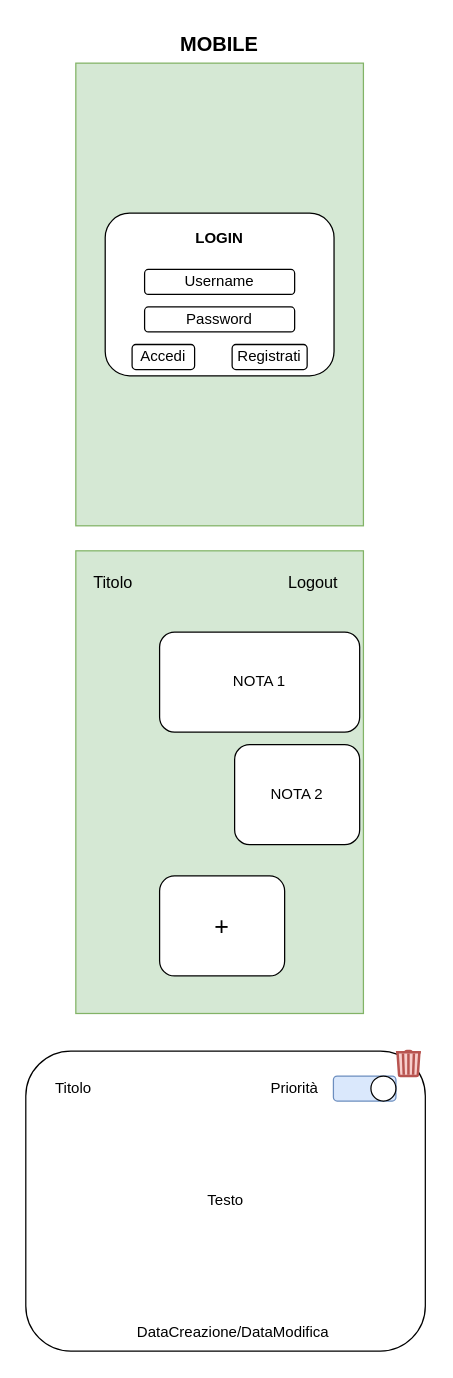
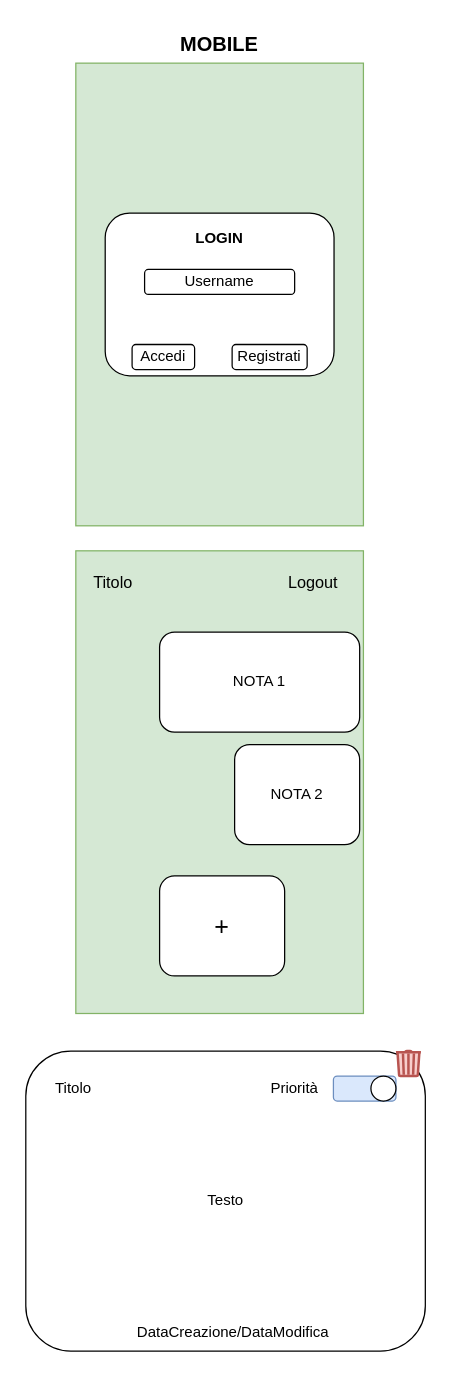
  <mxCell id="0" />
  <mxCell id="1" parent="0" />
  <mxCell id="2" value="" style="rounded=0;whiteSpace=wrap;html=1;fillColor=#d5e8d4;strokeColor=#82b366;" vertex="1" parent="1"><mxGeometry x="60" y="50" width="230" height="370" as="geometry" /></mxCell>
  <mxCell id="3" value="" style="rounded=1;whiteSpace=wrap;html=1;" vertex="1" parent="1"><mxGeometry x="83.5" y="170" width="183" height="130" as="geometry" /></mxCell>
  <mxCell id="4" value="&lt;b&gt;LOGIN&lt;/b&gt;" style="text;html=1;strokeColor=none;fillColor=none;align=center;verticalAlign=middle;whiteSpace=wrap;rounded=0;" vertex="1" parent="1"><mxGeometry x="145" y="175" width="60" height="30" as="geometry" /></mxCell>
  <mxCell id="5" value="Username" style="rounded=1;whiteSpace=wrap;html=1;" vertex="1" parent="1"><mxGeometry x="115" y="215" width="120" height="20" as="geometry" /></mxCell>
- <mxCell id="6" value="Password" style="rounded=1;whiteSpace=wrap;html=1;" vertex="1" parent="1"><mxGeometry x="115" y="245" width="120" height="20" as="geometry" /></mxCell>
  <mxCell id="7" value="Accedi" style="rounded=1;whiteSpace=wrap;html=1;" vertex="1" parent="1"><mxGeometry x="105" y="275" width="50" height="20" as="geometry" /></mxCell>
  <mxCell id="8" value="Registrati" style="rounded=1;whiteSpace=wrap;html=1;" vertex="1" parent="1"><mxGeometry x="185" y="275" width="60" height="20" as="geometry" /></mxCell>
  <mxCell id="9" value="&lt;font style=&quot;font-size: 16px;&quot;&gt;&lt;b&gt;MOBILE&lt;/b&gt;&lt;/font&gt;" style="text;html=1;strokeColor=none;fillColor=none;align=center;verticalAlign=middle;whiteSpace=wrap;rounded=0;" vertex="1" parent="1"><mxGeometry x="145" y="20" width="60" height="30" as="geometry" /></mxCell>
  <mxCell id="10" value="" style="rounded=0;whiteSpace=wrap;html=1;fillColor=#d5e8d4;strokeColor=#82b366;" vertex="1" parent="1"><mxGeometry x="60" y="440" width="230" height="370" as="geometry" /></mxCell>
  <mxCell id="11" value="&lt;font style=&quot;font-size: 13px;&quot;&gt;Titolo&lt;/font&gt;" style="text;html=1;strokeColor=none;fillColor=none;align=center;verticalAlign=middle;whiteSpace=wrap;rounded=0;" vertex="1" parent="1"><mxGeometry x="60" y="450" width="60" height="30" as="geometry" /></mxCell>
  <mxCell id="12" value="&lt;font style=&quot;font-size: 13px;&quot;&gt;Logout&lt;/font&gt;" style="text;html=1;strokeColor=none;fillColor=none;align=center;verticalAlign=middle;whiteSpace=wrap;rounded=0;" vertex="1" parent="1"><mxGeometry x="220" y="450" width="60" height="30" as="geometry" /></mxCell>
  <mxCell id="13" value="NOTA 1" style="rounded=1;whiteSpace=wrap;html=1;" vertex="1" parent="1"><mxGeometry x="127" y="505" width="160" height="80" as="geometry" /></mxCell>
  <mxCell id="14" value="NOTA 2" style="rounded=1;whiteSpace=wrap;html=1;" vertex="1" parent="1"><mxGeometry x="187" y="595" width="100" height="80" as="geometry" /></mxCell>
  <mxCell id="15" value="&lt;font style=&quot;font-size: 20px;&quot;&gt;+&lt;/font&gt;" style="rounded=1;whiteSpace=wrap;html=1;" vertex="1" parent="1"><mxGeometry x="127" y="700" width="100" height="80" as="geometry" /></mxCell>
  <mxCell id="16" value="Testo" style="rounded=1;whiteSpace=wrap;html=1;" vertex="1" parent="1"><mxGeometry x="20" y="840" width="319.5" height="240" as="geometry" /></mxCell>
  <mxCell id="17" value="" style="rounded=1;whiteSpace=wrap;html=1;fillColor=#dae8fc;strokeColor=#6c8ebf;" vertex="1" parent="1"><mxGeometry x="266" y="860" width="50" height="20" as="geometry" /></mxCell>
  <mxCell id="18" value="" style="ellipse;whiteSpace=wrap;html=1;aspect=fixed;" vertex="1" parent="1"><mxGeometry x="296" y="860" width="20" height="20" as="geometry" /></mxCell>
  <mxCell id="19" value="Titolo&amp;nbsp; &amp;nbsp; &amp;nbsp; &amp;nbsp; &amp;nbsp; &amp;nbsp; &amp;nbsp; &amp;nbsp; &amp;nbsp; &amp;nbsp; &amp;nbsp; &amp;nbsp; &amp;nbsp; &amp;nbsp; &amp;nbsp; &amp;nbsp; &amp;nbsp; &amp;nbsp; &amp;nbsp; &amp;nbsp; &amp;nbsp; &amp;nbsp;Priorità" style="text;html=1;align=center;verticalAlign=middle;whiteSpace=wrap;rounded=0;" vertex="1" parent="1"><mxGeometry x="29" y="855" width="240" height="30" as="geometry" /></mxCell>
  <mxCell id="20" value="DataCreazione/DataModifica" style="text;html=1;align=center;verticalAlign=middle;whiteSpace=wrap;rounded=0;" vertex="1" parent="1"><mxGeometry x="156" y="1050" width="60" height="30" as="geometry" /></mxCell>
  <mxCell id="21" value="" style="html=1;verticalLabelPosition=bottom;align=center;labelBackgroundColor=#ffffff;verticalAlign=top;strokeWidth=2;strokeColor=#b85450;shadow=0;dashed=0;shape=mxgraph.ios7.icons.trashcan;fillColor=#f8cecc;" vertex="1" parent="1"><mxGeometry x="316" y="840" width="20" height="20" as="geometry" /></mxCell>
